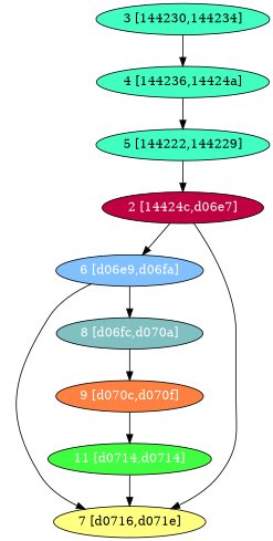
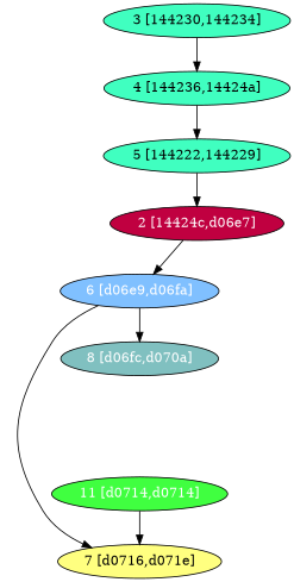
  digraph {
    node [fillcolor="#40FFC0" fontcolor="#ffffff" shape=oval style=filled]
    n1 [fontcolor="#000000" label="5 [144222,144229]"]
    n2 [fillcolor="#C00040" label="2 [14424c,d06e7]"]
    n3 [fontcolor="#000000" label="3 [144230,144234]"]
    n4 [fontcolor="#000000" label="4 [144236,14424a]"]
    n5 [fillcolor="#80C0FF" label="6 [d06e9,d06fa]"]
    n6 [fillcolor="#FFFF80" fontcolor="#000000" label="7 [d0716,d071e]"]
    n7 [fillcolor="#80C0C0" label="8 [d06fc,d070a]"]
-   n8 [fillcolor="#FF8040" label="9 [d070c,d070f]"]
    n9 [fillcolor="#40FF40" label="11 [d0714,d0714]"]
    n1 -> n2
    n2 -> n5
-   n2 -> n6
    n3 -> n4
    n4 -> n1
    n5 -> n6
    n5 -> n7
-   n7 -> n8
-   n8 -> n9
    n9 -> n6
  }
